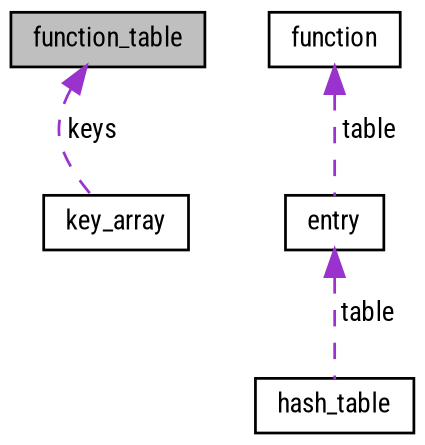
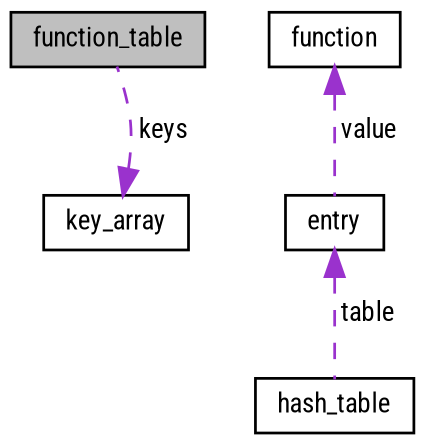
  digraph {
    fontname="Roboto Condensed"
    node [color=black fillcolor=white fontname="Roboto Condensed" fontsize=10 shape=record style=filled]
    edge [color=darkorchid3 dir=back fontname="Roboto Condensed" fontsize=10 labelfontname=Helvetica labelfontsize=10 style=dashed]
    n1 [fillcolor=grey75 fontcolor=black height=0.2 label=function_table width=0.4]
    n2 [height=0.2 label=key_array width=0.4]
    n3 [height=0.2 label=hash_table width=0.4]
    n4 [height=0.2 label=entry width=0.4]
    n5 [height=0.2 label=function width=0.4]
-   n1 -> n2 [label=" keys"]
+   n2 -> n1 [label=" keys"]
    n4 -> n3 [label=" table"]
-   n5 -> n4 [label=" table"]
+   n5 -> n4 [label=" value"]
  }
